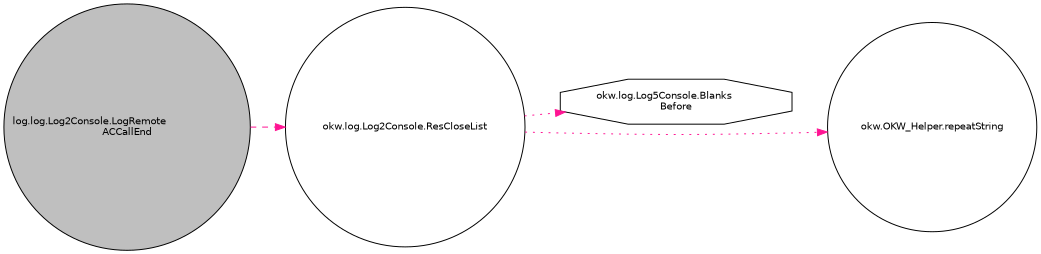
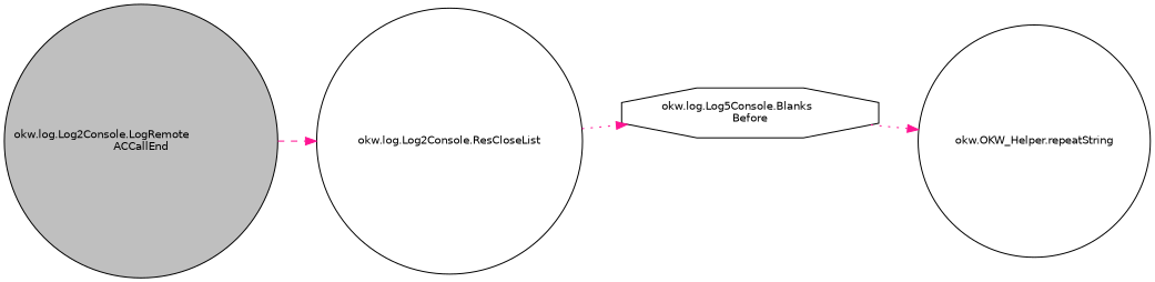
  digraph {
    rankdir=LR
    node [color=black fillcolor=white fontname=Helvetica fontsize=10 shape=circle style=filled]
    edge [color=deeppink fontname=Helvetica fontsize=10 labelfontname=Helvetica labelfontsize=10 style=dotted]
-   n1 [fillcolor=grey75 fontcolor=black height=0.2 label="log.log.Log2Console.LogRemote\lACCallEnd" width=0.4]
+   n1 [fillcolor=grey75 fontcolor=black height=0.2 label="okw.log.Log2Console.LogRemote\lACCallEnd" width=0.4]
    n2 [height=0.2 label="okw.log.Log2Console.ResCloseList" width=0.4]
    n3 [height=0.2 label="okw.log.Log5Console.Blanks\lBefore" shape=octagon width=0.4]
    n4 [height=0.2 label="okw.OKW_Helper.repeatString" width=0.4]
    n1 -> n2 [style=dashed]
    n2 -> n3
-   n2 -> n4
+   n3 -> n4
  }
